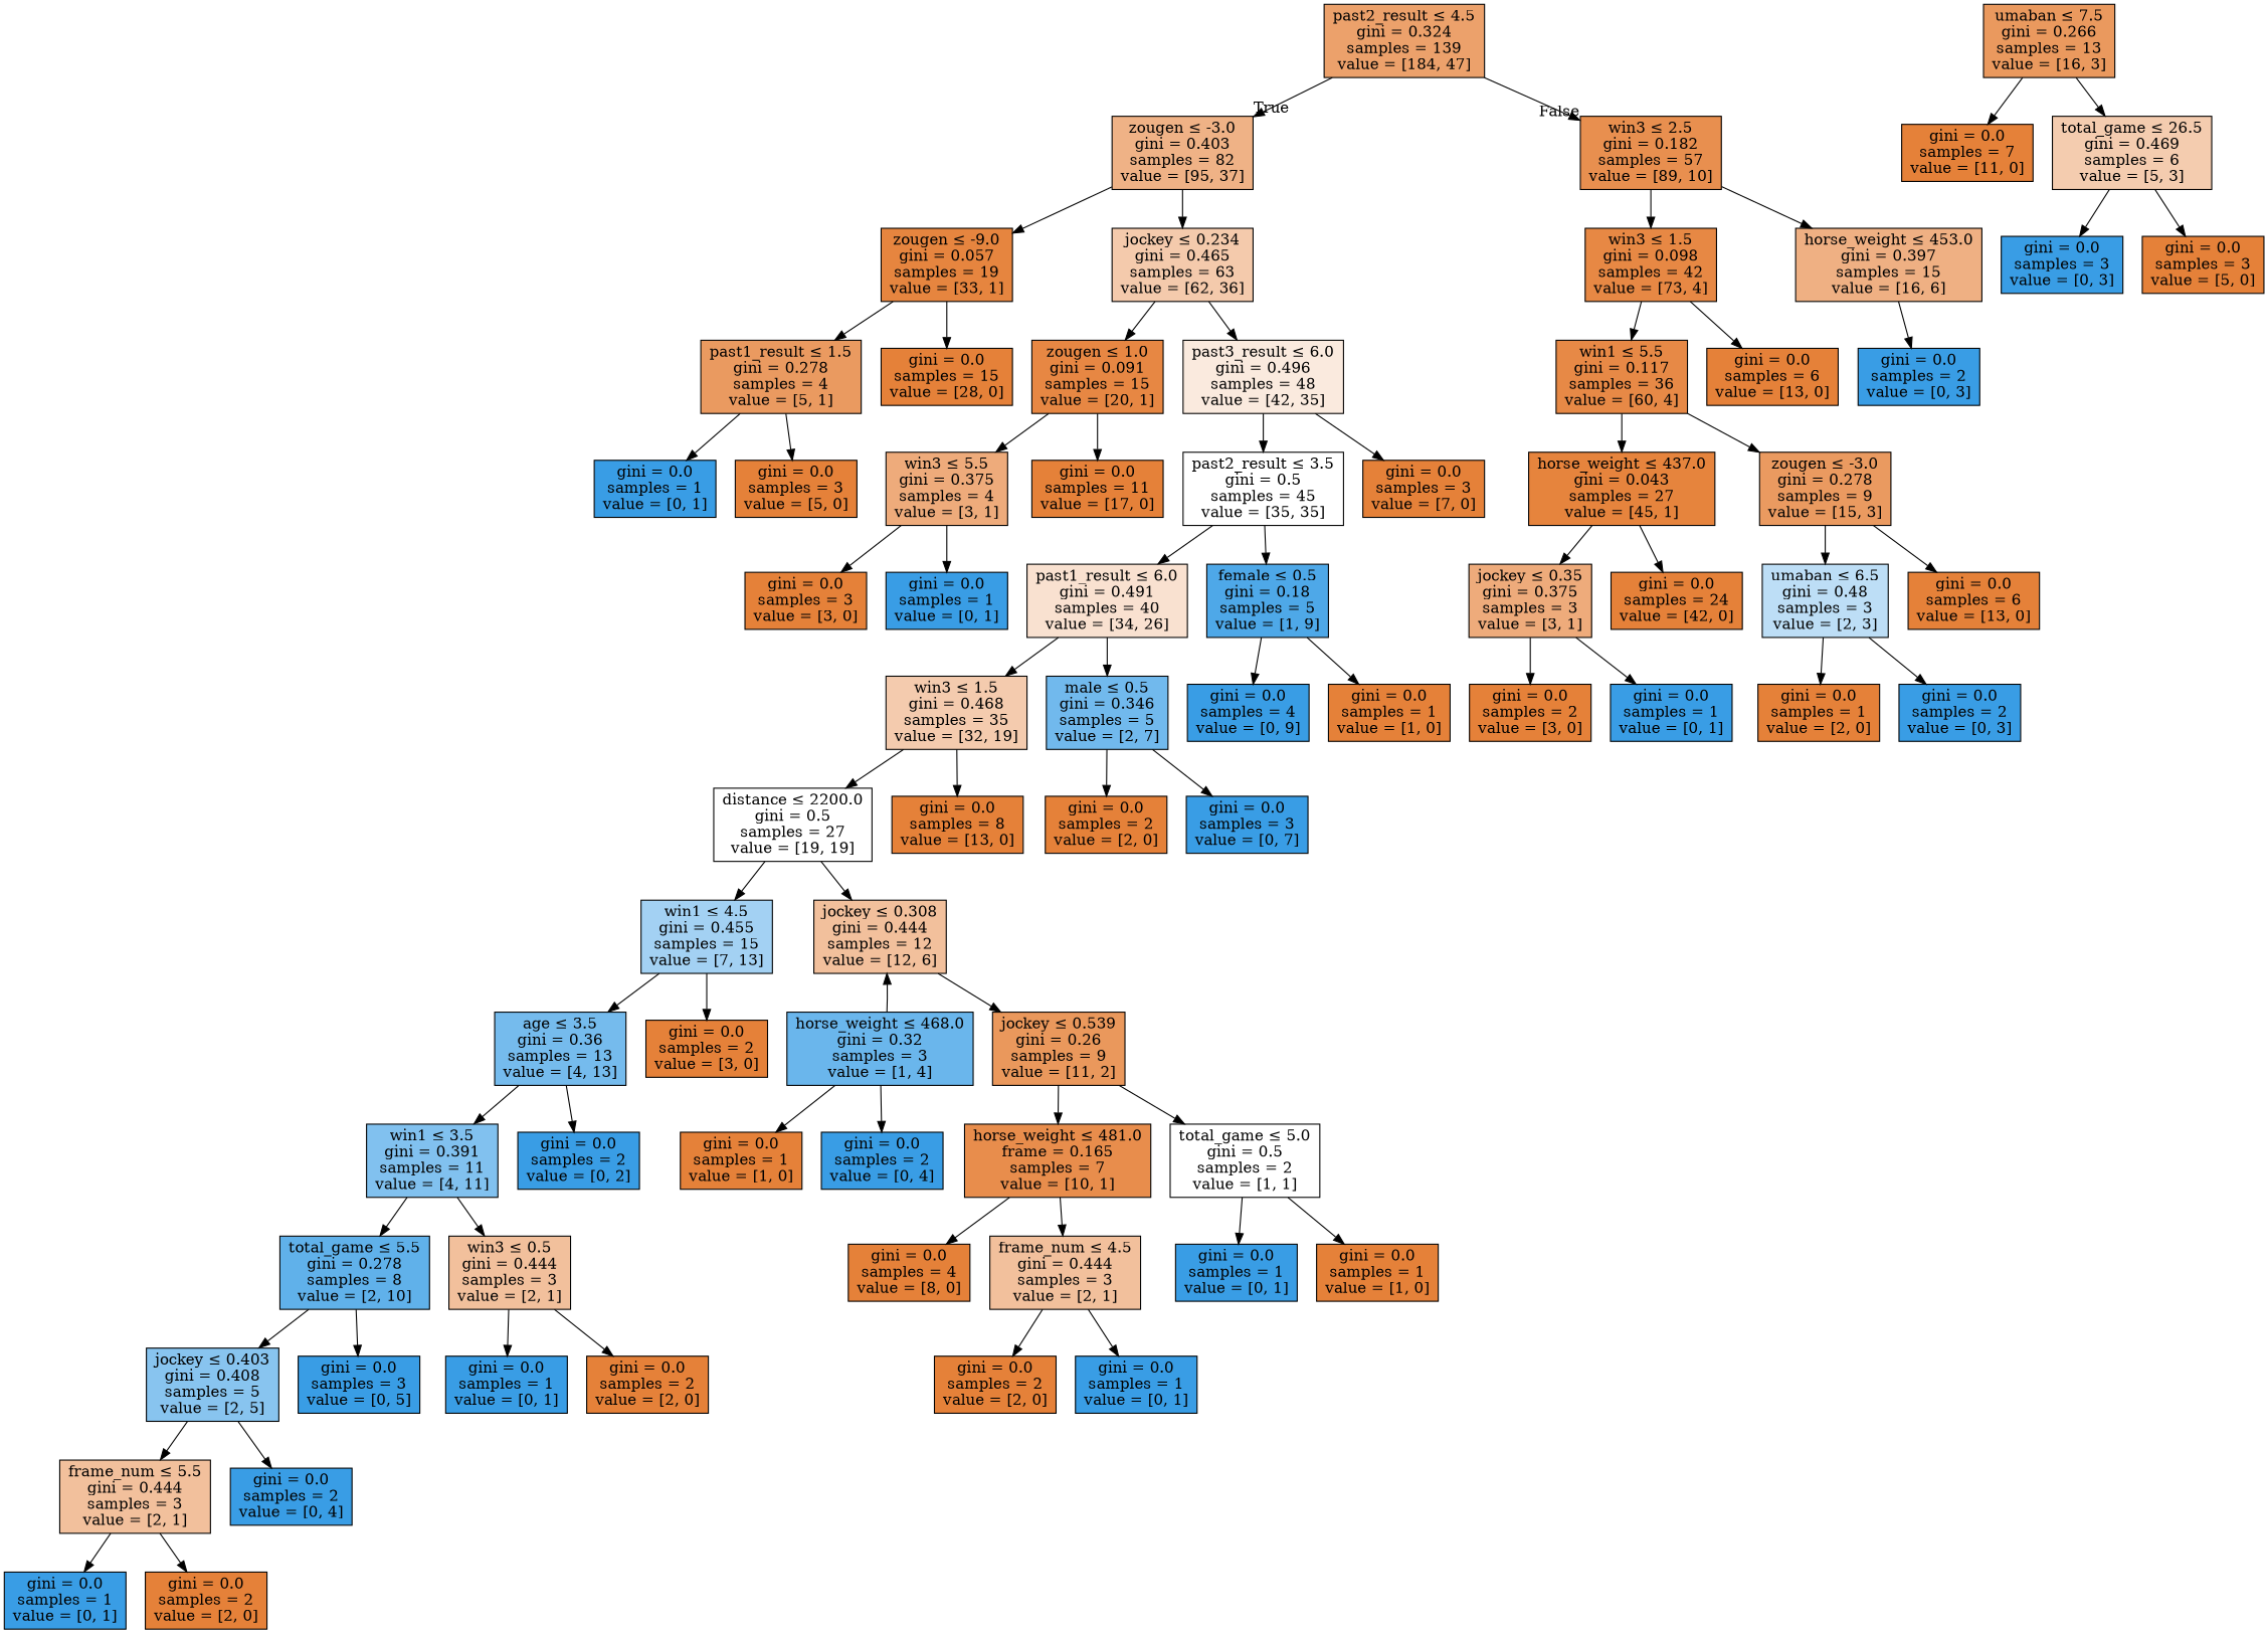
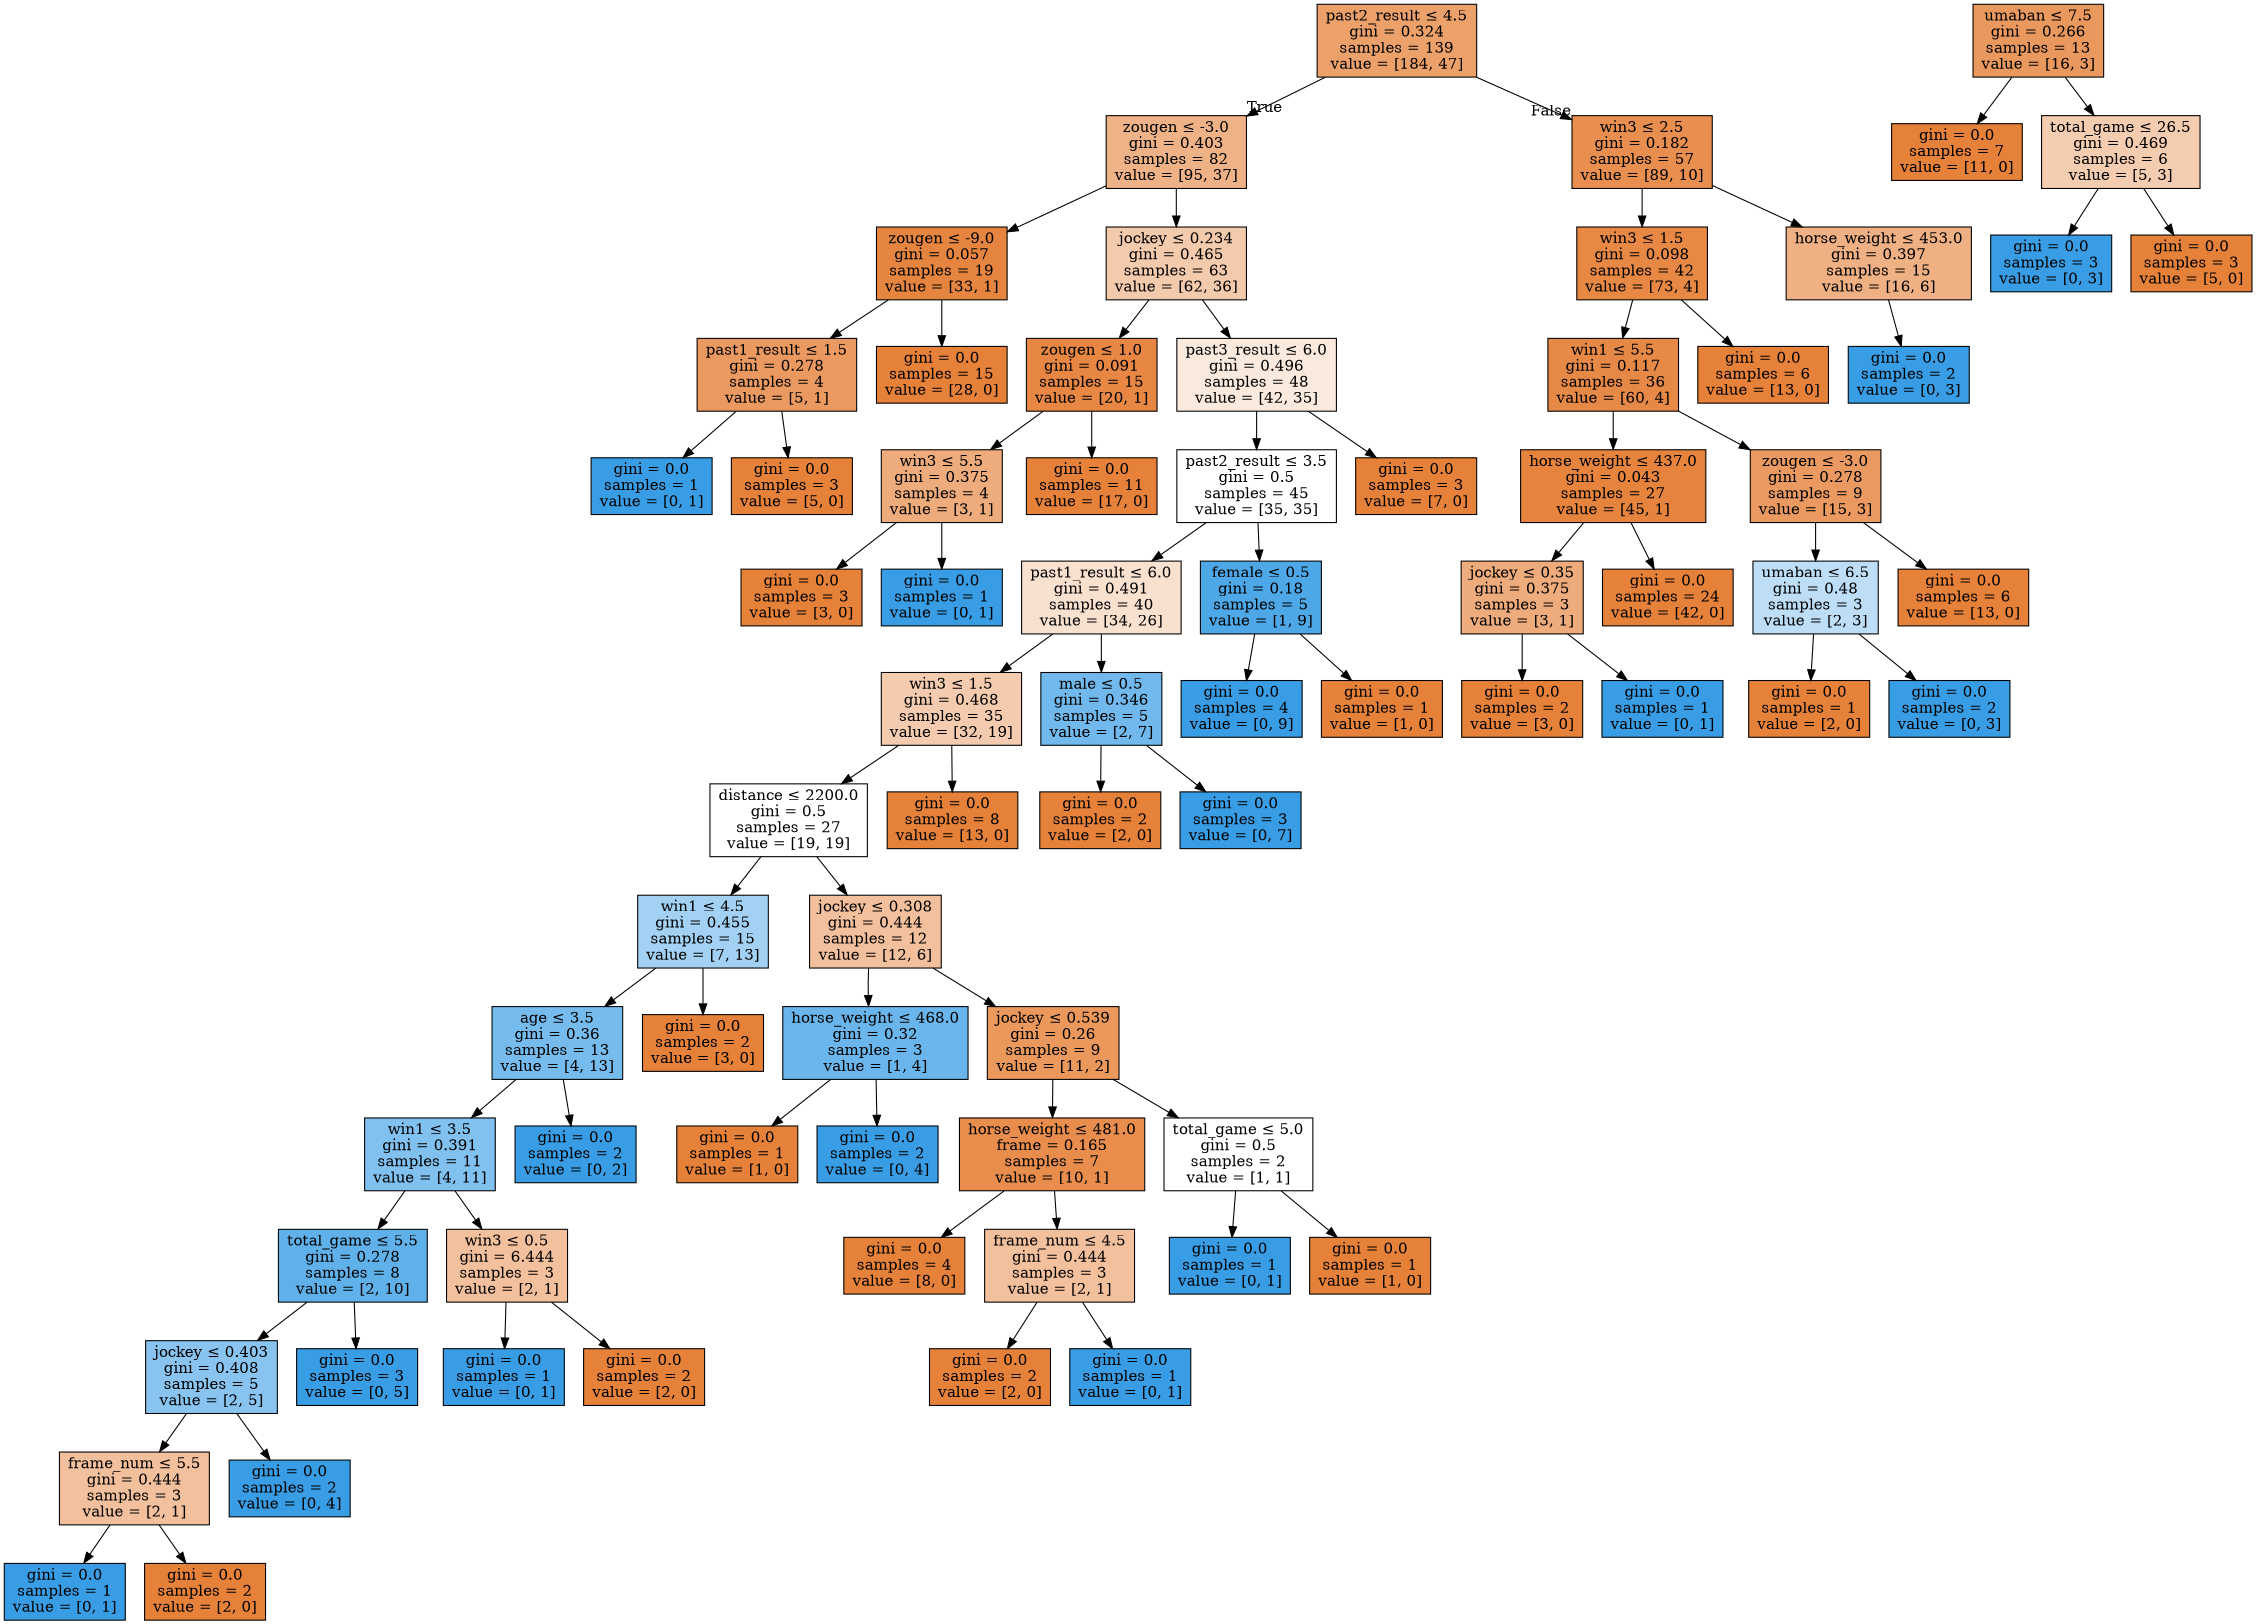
  digraph {
    node [color=black fillcolor="#e58139ff" shape=box style=filled]
    n1 [fillcolor="#e58139be" label=<past2_result &le; 4.5<br/>gini = 0.324<br/>samples = 139<br/>value = [184, 47]>]
    n2 [fillcolor="#e581399c" label=<zougen &le; -3.0<br/>gini = 0.403<br/>samples = 82<br/>value = [95, 37]>]
    n3 [fillcolor="#e58139e2" label=<win3 &le; 2.5<br/>gini = 0.182<br/>samples = 57<br/>value = [89, 10]>]
    n4 [fillcolor="#e58139f7" label=<zougen &le; -9.0<br/>gini = 0.057<br/>samples = 19<br/>value = [33, 1]>]
    n5 [fillcolor="#e581396b" label=<jockey &le; 0.234<br/>gini = 0.465<br/>samples = 63<br/>value = [62, 36]>]
    n6 [fillcolor="#e58139f1" label=<win3 &le; 1.5<br/>gini = 0.098<br/>samples = 42<br/>value = [73, 4]>]
    n7 [fillcolor="#e581399f" label=<horse_weight &le; 453.0<br/>gini = 0.397<br/>samples = 15<br/>value = [16, 6]>]
    n8 [fillcolor="#e58139cc" label=<past1_result &le; 1.5<br/>gini = 0.278<br/>samples = 4<br/>value = [5, 1]>]
    n9 [label=<gini = 0.0<br/>samples = 15<br/>value = [28, 0]>]
    n10 [fillcolor="#e58139f2" label=<zougen &le; 1.0<br/>gini = 0.091<br/>samples = 15<br/>value = [20, 1]>]
    n11 [fillcolor="#e581392a" label=<past3_result &le; 6.0<br/>gini = 0.496<br/>samples = 48<br/>value = [42, 35]>]
    n12 [fillcolor="#399de5ff" label=<gini = 0.0<br/>samples = 1<br/>value = [0, 1]>]
    n13 [label=<gini = 0.0<br/>samples = 3<br/>value = [5, 0]>]
    n14 [fillcolor="#e58139aa" label=<win3 &le; 5.5<br/>gini = 0.375<br/>samples = 4<br/>value = [3, 1]>]
    n15 [label=<gini = 0.0<br/>samples = 11<br/>value = [17, 0]>]
    n16 [fillcolor="#e5813900" label=<past2_result &le; 3.5<br/>gini = 0.5<br/>samples = 45<br/>value = [35, 35]>]
    n17 [label=<gini = 0.0<br/>samples = 3<br/>value = [7, 0]>]
    n18 [label=<gini = 0.0<br/>samples = 3<br/>value = [3, 0]>]
    n19 [fillcolor="#399de5ff" label=<gini = 0.0<br/>samples = 1<br/>value = [0, 1]>]
    n20 [fillcolor="#e581393c" label=<past1_result &le; 6.0<br/>gini = 0.491<br/>samples = 40<br/>value = [34, 26]>]
    n21 [fillcolor="#399de5e3" label=<female &le; 0.5<br/>gini = 0.18<br/>samples = 5<br/>value = [1, 9]>]
    n22 [fillcolor="#e5813968" label=<win3 &le; 1.5<br/>gini = 0.468<br/>samples = 35<br/>value = [32, 19]>]
    n23 [fillcolor="#399de5b6" label=<male &le; 0.5<br/>gini = 0.346<br/>samples = 5<br/>value = [2, 7]>]
    n24 [fillcolor="#399de5ff" label=<gini = 0.0<br/>samples = 4<br/>value = [0, 9]>]
    n25 [label=<gini = 0.0<br/>samples = 1<br/>value = [1, 0]>]
    n26 [fillcolor="#e5813900" label=<distance &le; 2200.0<br/>gini = 0.5<br/>samples = 27<br/>value = [19, 19]>]
    n27 [label=<gini = 0.0<br/>samples = 8<br/>value = [13, 0]>]
    n28 [label=<gini = 0.0<br/>samples = 2<br/>value = [2, 0]>]
    n29 [fillcolor="#399de5ff" label=<gini = 0.0<br/>samples = 3<br/>value = [0, 7]>]
    n30 [fillcolor="#399de576" label=<win1 &le; 4.5<br/>gini = 0.455<br/>samples = 15<br/>value = [7, 13]>]
    n31 [fillcolor="#e581397f" label=<jockey &le; 0.308<br/>gini = 0.444<br/>samples = 12<br/>value = [12, 6]>]
    n32 [fillcolor="#399de5b1" label=<age &le; 3.5<br/>gini = 0.36<br/>samples = 13<br/>value = [4, 13]>]
    n33 [label=<gini = 0.0<br/>samples = 2<br/>value = [3, 0]>]
    n34 [fillcolor="#399de5bf" label=<horse_weight &le; 468.0<br/>gini = 0.32<br/>samples = 3<br/>value = [1, 4]>]
    n35 [fillcolor="#e58139d1" label=<jockey &le; 0.539<br/>gini = 0.26<br/>samples = 9<br/>value = [11, 2]>]
    n36 [fillcolor="#399de5a2" label=<win1 &le; 3.5<br/>gini = 0.391<br/>samples = 11<br/>value = [4, 11]>]
    n37 [fillcolor="#399de5ff" label=<gini = 0.0<br/>samples = 2<br/>value = [0, 2]>]
    n38 [fillcolor="#399de5cc" label=<total_game &le; 5.5<br/>gini = 0.278<br/>samples = 8<br/>value = [2, 10]>]
-   n39 [fillcolor="#e581397f" label=<win3 &le; 0.5<br/>gini = 0.444<br/>samples = 3<br/>value = [2, 1]>]
+   n39 [fillcolor="#e581397f" label=<win3 &le; 0.5<br/>gini = 6.444<br/>samples = 3<br/>value = [2, 1]>]
    n40 [fillcolor="#399de599" label=<jockey &le; 0.403<br/>gini = 0.408<br/>samples = 5<br/>value = [2, 5]>]
    n41 [fillcolor="#399de5ff" label=<gini = 0.0<br/>samples = 3<br/>value = [0, 5]>]
    n42 [fillcolor="#399de5ff" label=<gini = 0.0<br/>samples = 1<br/>value = [0, 1]>]
    n43 [label=<gini = 0.0<br/>samples = 2<br/>value = [2, 0]>]
    n44 [fillcolor="#e581397f" label=<frame_num &le; 5.5<br/>gini = 0.444<br/>samples = 3<br/>value = [2, 1]>]
    n45 [fillcolor="#399de5ff" label=<gini = 0.0<br/>samples = 2<br/>value = [0, 4]>]
    n46 [fillcolor="#399de5ff" label=<gini = 0.0<br/>samples = 1<br/>value = [0, 1]>]
    n47 [label=<gini = 0.0<br/>samples = 2<br/>value = [2, 0]>]
    n48 [label=<gini = 0.0<br/>samples = 1<br/>value = [1, 0]>]
    n49 [fillcolor="#399de5ff" label=<gini = 0.0<br/>samples = 2<br/>value = [0, 4]>]
    n50 [fillcolor="#e58139e6" label=<horse_weight &le; 481.0<br/>frame = 0.165<br/>samples = 7<br/>value = [10, 1]>]
    n51 [fillcolor="#e5813900" label=<total_game &le; 5.0<br/>gini = 0.5<br/>samples = 2<br/>value = [1, 1]>]
    n52 [label=<gini = 0.0<br/>samples = 4<br/>value = [8, 0]>]
    n53 [fillcolor="#e581397f" label=<frame_num &le; 4.5<br/>gini = 0.444<br/>samples = 3<br/>value = [2, 1]>]
    n54 [fillcolor="#399de5ff" label=<gini = 0.0<br/>samples = 1<br/>value = [0, 1]>]
    n55 [label=<gini = 0.0<br/>samples = 1<br/>value = [1, 0]>]
    n56 [label=<gini = 0.0<br/>samples = 2<br/>value = [2, 0]>]
    n57 [fillcolor="#399de5ff" label=<gini = 0.0<br/>samples = 1<br/>value = [0, 1]>]
    n58 [fillcolor="#e58139ee" label=<win1 &le; 5.5<br/>gini = 0.117<br/>samples = 36<br/>value = [60, 4]>]
    n59 [label=<gini = 0.0<br/>samples = 6<br/>value = [13, 0]>]
    n60 [fillcolor="#399de5ff" label=<gini = 0.0<br/>samples = 2<br/>value = [0, 3]>]
    n61 [fillcolor="#e58139f9" label=<horse_weight &le; 437.0<br/>gini = 0.043<br/>samples = 27<br/>value = [45, 1]>]
    n62 [fillcolor="#e58139cc" label=<zougen &le; -3.0<br/>gini = 0.278<br/>samples = 9<br/>value = [15, 3]>]
    n63 [fillcolor="#e58139aa" label=<jockey &le; 0.35<br/>gini = 0.375<br/>samples = 3<br/>value = [3, 1]>]
    n64 [label=<gini = 0.0<br/>samples = 24<br/>value = [42, 0]>]
    n65 [fillcolor="#399de555" label=<umaban &le; 6.5<br/>gini = 0.48<br/>samples = 3<br/>value = [2, 3]>]
    n66 [label=<gini = 0.0<br/>samples = 6<br/>value = [13, 0]>]
    n67 [label=<gini = 0.0<br/>samples = 2<br/>value = [3, 0]>]
    n68 [fillcolor="#399de5ff" label=<gini = 0.0<br/>samples = 1<br/>value = [0, 1]>]
    n69 [label=<gini = 0.0<br/>samples = 1<br/>value = [2, 0]>]
    n70 [fillcolor="#399de5ff" label=<gini = 0.0<br/>samples = 2<br/>value = [0, 3]>]
    n71 [fillcolor="#e58139cf" label=<umaban &le; 7.5<br/>gini = 0.266<br/>samples = 13<br/>value = [16, 3]>]
    n72 [label=<gini = 0.0<br/>samples = 7<br/>value = [11, 0]>]
    n73 [fillcolor="#e5813966" label=<total_game &le; 26.5<br/>gini = 0.469<br/>samples = 6<br/>value = [5, 3]>]
    n74 [fillcolor="#399de5ff" label=<gini = 0.0<br/>samples = 3<br/>value = [0, 3]>]
    n75 [label=<gini = 0.0<br/>samples = 3<br/>value = [5, 0]>]
    n1 -> n2 [headlabel=True labelangle=45 labeldistance=2.5]
    n1 -> n3 [headlabel=False labelangle=-45 labeldistance=2.5]
    n2 -> n4
    n2 -> n5
    n3 -> n6
    n3 -> n7
    n4 -> n8
    n4 -> n9
    n5 -> n10
    n5 -> n11
    n6 -> n58
    n6 -> n59
    n7 -> n60
    n8 -> n12
    n8 -> n13
    n10 -> n14
    n10 -> n15
    n11 -> n16
    n11 -> n17
    n14 -> n18
    n14 -> n19
    n16 -> n20
    n16 -> n21
    n20 -> n22
    n20 -> n23
    n21 -> n24
    n21 -> n25
    n22 -> n26
    n22 -> n27
    n23 -> n28
    n23 -> n29
    n26 -> n30
    n26 -> n31
    n30 -> n32
    n30 -> n33
-   n34 -> n31
+   n31 -> n34
    n31 -> n35
    n32 -> n36
    n32 -> n37
    n34 -> n48
    n34 -> n49
    n35 -> n50
    n35 -> n51
    n36 -> n38
    n36 -> n39
    n38 -> n40
    n38 -> n41
    n39 -> n42
    n39 -> n43
    n40 -> n44
    n40 -> n45
    n44 -> n46
    n44 -> n47
    n50 -> n52
    n50 -> n53
    n51 -> n54
    n51 -> n55
    n53 -> n56
    n53 -> n57
    n58 -> n61
    n58 -> n62
    n61 -> n63
    n61 -> n64
    n62 -> n65
    n62 -> n66
    n63 -> n67
    n63 -> n68
    n65 -> n69
    n65 -> n70
    n71 -> n72
    n71 -> n73
    n73 -> n74
    n73 -> n75
  }
